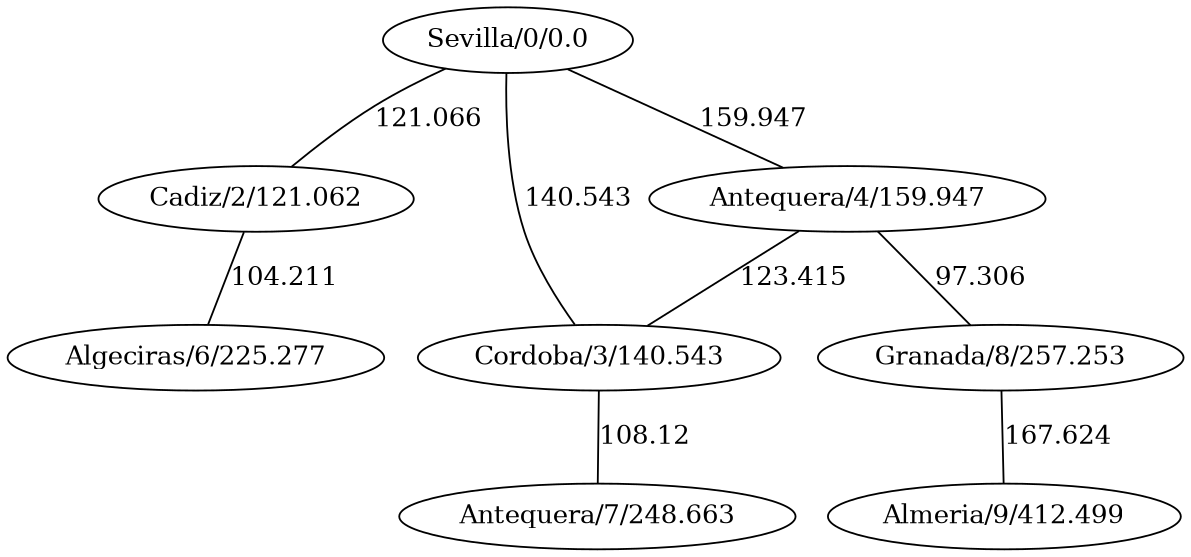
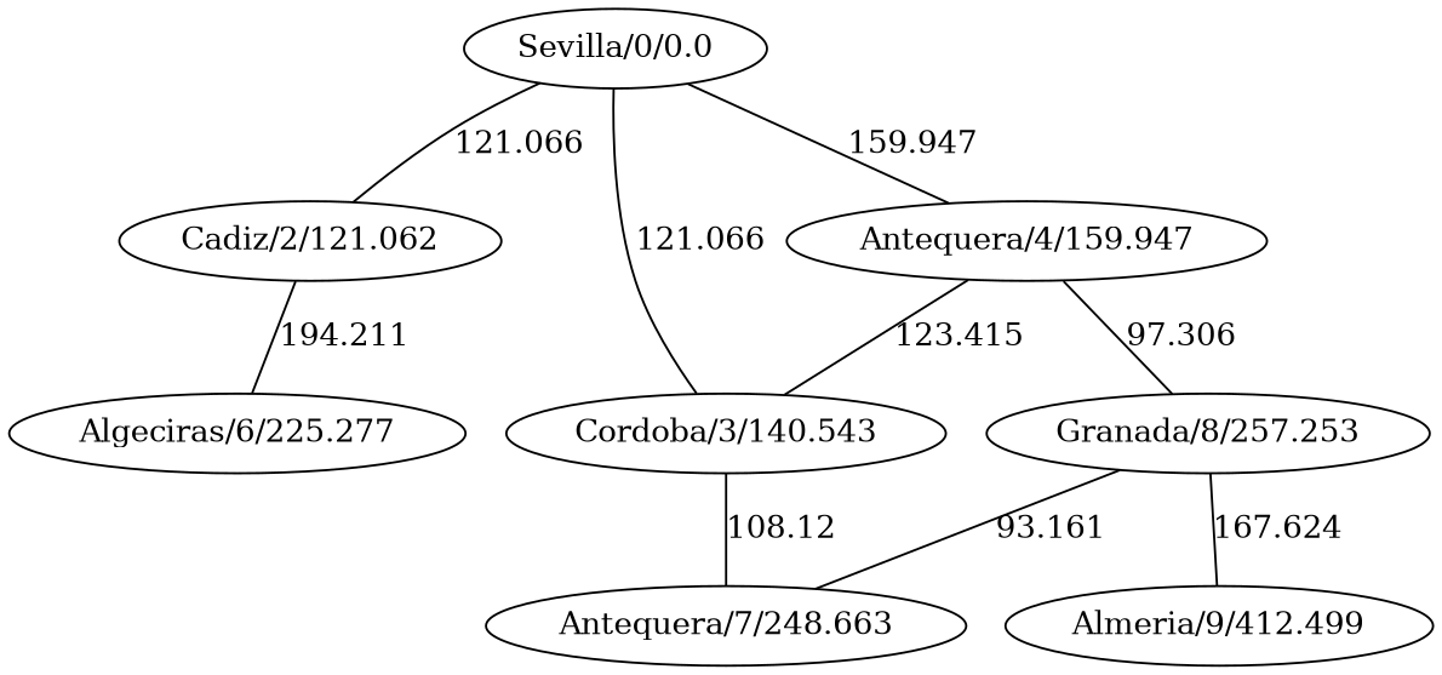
  strict graph {
    n1 [label="Sevilla/0/0.0"]
    n2 [label="Cadiz/2/121.062"]
    n3 [label="Cordoba/3/140.543"]
    n4 [label="Antequera/4/159.947"]
    n5 [label="Algeciras/6/225.277"]
    n6 [label="Antequera/7/248.663"]
    n7 [label="Granada/8/257.253"]
    n8 [label="Almeria/9/412.499"]
    n1 -- n2 [label=121.066]
-   n1 -- n3 [label=140.543]
+   n1 -- n3 [label=121.066]
    n1 -- n4 [label=159.947 style=solid]
-   n2 -- n5 [label=104.211]
+   n2 -- n5 [label=194.211]
    n3 -- n6 [label=108.12]
    n4 -- n3 [label=123.415]
    n4 -- n7 [label=97.306]
+   n7 -- n6 [label=93.161]
    n7 -- n8 [label=167.624]
  }
